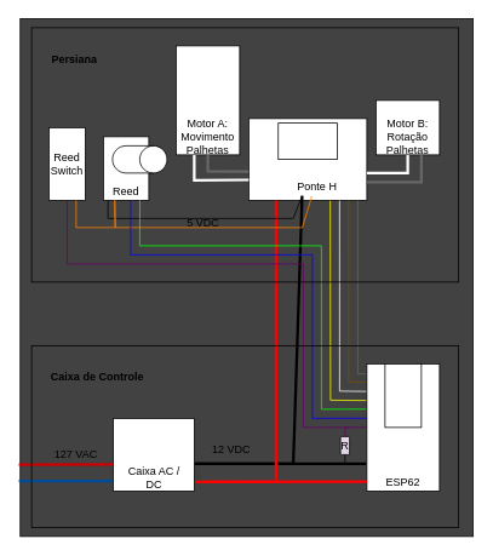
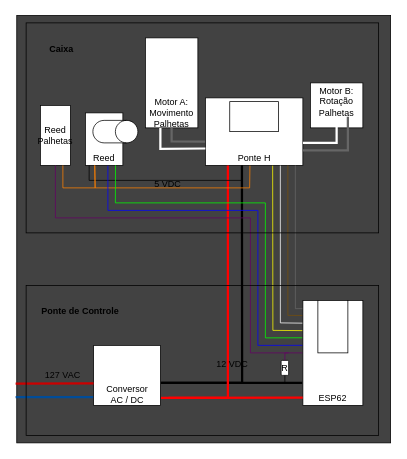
  <mxCell id="0" />
  <mxCell id="1" parent="0" />
  <mxCell id="2" value="" style="rounded=0;whiteSpace=wrap;html=1;fillColor=#424242;" vertex="1" parent="1"><mxGeometry x="21.5" y="20" width="498.5" height="570" as="geometry" /></mxCell>
  <mxCell id="3" value="" style="endArrow=none;html=1;rounded=0;strokeColor=#000000;strokeWidth=3;exitX=1.005;exitY=0.625;exitDx=0;exitDy=0;exitPerimeter=0;entryX=-0.009;entryY=0.786;entryDx=0;entryDy=0;entryPerimeter=0;" edge="1" parent="1" source="40" target="37"><mxGeometry width="50" height="50" relative="1" as="geometry"><mxPoint x="314" y="570" as="sourcePoint" /><mxPoint x="364" y="520" as="targetPoint" /></mxGeometry></mxCell>
  <mxCell id="4" value="" style="group" vertex="1" connectable="0" parent="1"><mxGeometry x="113" y="150" width="70" height="70" as="geometry" /></mxCell>
  <mxCell id="5" value="" style="rounded=0;whiteSpace=wrap;html=1;" vertex="1" parent="4"><mxGeometry width="50" height="70" as="geometry" /></mxCell>
  <mxCell id="6" value="" style="shape=cylinder3;whiteSpace=wrap;html=1;boundedLbl=1;backgroundOutline=1;size=15;direction=south;" vertex="1" parent="4"><mxGeometry x="10" y="10" width="60" height="30" as="geometry" /></mxCell>
  <mxCell id="7" value="Reed" style="text;html=1;strokeColor=none;fillColor=none;align=center;verticalAlign=middle;whiteSpace=wrap;rounded=0;" vertex="1" parent="4"><mxGeometry y="50" width="50" height="20" as="geometry" /></mxCell>
  <mxCell id="8" value="" style="group" vertex="1" connectable="0" parent="1"><mxGeometry x="193" y="50" width="70" height="120" as="geometry" /></mxCell>
  <mxCell id="9" value="" style="rounded=0;whiteSpace=wrap;html=1;" vertex="1" parent="8"><mxGeometry width="70" height="120" as="geometry" /></mxCell>
  <mxCell id="10" value="Motor A:&lt;br&gt;Movimento&lt;br&gt;Palhetas" style="text;html=1;strokeColor=none;fillColor=none;align=center;verticalAlign=middle;whiteSpace=wrap;rounded=0;" vertex="1" parent="8"><mxGeometry x="5" y="80" width="60" height="40" as="geometry" /></mxCell>
  <mxCell id="11" value="" style="group" vertex="1" connectable="0" parent="1"><mxGeometry x="273" y="130" width="130" height="90" as="geometry" /></mxCell>
  <mxCell id="12" value="" style="rounded=0;whiteSpace=wrap;html=1;" vertex="1" parent="11"><mxGeometry width="130" height="90" as="geometry" /></mxCell>
  <mxCell id="13" value="" style="rounded=0;whiteSpace=wrap;html=1;" vertex="1" parent="11"><mxGeometry x="32.5" y="5" width="65" height="40" as="geometry" /></mxCell>
- <mxCell id="14" value="Ponte H" style="text;html=1;strokeColor=none;fillColor=none;align=center;verticalAlign=middle;whiteSpace=wrap;rounded=0;" vertex="1" parent="11"><mxGeometry x="42.5" y="65" width="65" height="20" as="geometry" /></mxCell>
+ <mxCell id="14" value="Ponte H" style="text;html=1;strokeColor=none;fillColor=none;align=center;verticalAlign=middle;whiteSpace=wrap;rounded=0;" vertex="1" parent="11"><mxGeometry x="32.5" y="70" width="65" height="20" as="geometry" /></mxCell>
  <mxCell id="15" value="" style="group" vertex="1" connectable="0" parent="1"><mxGeometry x="413" y="110" width="70" height="60" as="geometry" /></mxCell>
  <mxCell id="16" value="" style="rounded=0;whiteSpace=wrap;html=1;" vertex="1" parent="15"><mxGeometry width="70" height="60" as="geometry" /></mxCell>
- <mxCell id="17" value="Motor B:&lt;br&gt;Rotação&lt;br&gt;Palhetas" style="text;html=1;strokeColor=none;fillColor=none;align=center;verticalAlign=middle;whiteSpace=wrap;rounded=0;" vertex="1" parent="15"><mxGeometry x="5" y="20" width="60" height="40" as="geometry" /></mxCell>
+ <mxCell id="17" value="Motor B:&lt;br&gt;Rotação&lt;br&gt;Palhetas" style="text;html=1;strokeColor=none;fillColor=none;align=center;verticalAlign=middle;whiteSpace=wrap;rounded=0;" vertex="1" parent="15"><mxGeometry x="5" y="5" width="60" height="40" as="geometry" /></mxCell>
  <mxCell id="18" value="" style="group" vertex="1" connectable="0" parent="1"><mxGeometry x="53" y="140" width="40" height="80" as="geometry" /></mxCell>
  <mxCell id="19" value="" style="rounded=0;whiteSpace=wrap;html=1;direction=south;container=0;" vertex="1" parent="18"><mxGeometry width="40" height="80" as="geometry" /></mxCell>
- <mxCell id="20" value="Reed Switch" style="text;html=1;strokeColor=none;fillColor=none;align=center;verticalAlign=middle;whiteSpace=wrap;rounded=0;direction=south;container=0;" vertex="1" parent="18"><mxGeometry x="10" y="5" width="20" height="70" as="geometry" /></mxCell>
+ <mxCell id="20" value="Reed Palhetas" style="text;html=1;strokeColor=none;fillColor=none;align=center;verticalAlign=middle;whiteSpace=wrap;rounded=0;direction=south;container=0;" vertex="1" parent="18"><mxGeometry x="10" y="5" width="20" height="70" as="geometry" /></mxCell>
  <mxCell id="21" value="" style="endArrow=none;html=1;rounded=0;strokeColor=#000000;strokeWidth=3;entryX=0.25;entryY=1;entryDx=0;entryDy=0;exitX=1.011;exitY=0.625;exitDx=0;exitDy=0;exitPerimeter=0;" edge="1" parent="1" source="40" target="14"><mxGeometry width="50" height="50" relative="1" as="geometry"><mxPoint x="224" y="500" as="sourcePoint" /><mxPoint x="343" y="310" as="targetPoint" /><Array as="points"><mxPoint x="322" y="510" /></Array></mxGeometry></mxCell>
  <mxCell id="22" value="" style="endArrow=none;html=1;rounded=0;strokeColor=#FF0000;strokeWidth=3;" edge="1" parent="1"><mxGeometry width="50" height="50" relative="1" as="geometry"><mxPoint x="224" y="530" as="sourcePoint" /><mxPoint x="303" y="300" as="targetPoint" /><Array as="points"><mxPoint x="303" y="530" /><mxPoint x="303" y="300" /><mxPoint x="303" y="220" /></Array></mxGeometry></mxCell>
  <mxCell id="23" value="" style="endArrow=none;html=1;rounded=0;strokeColor=#000000;strokeWidth=1;entryX=0.25;entryY=1;entryDx=0;entryDy=0;exitX=0.101;exitY=1.013;exitDx=0;exitDy=0;exitPerimeter=0;" edge="1" parent="1" source="7" target="14"><mxGeometry width="50" height="50" relative="1" as="geometry"><mxPoint x="153" y="240" as="sourcePoint" /><mxPoint x="323" y="260" as="targetPoint" /><Array as="points"><mxPoint x="118" y="240" /><mxPoint x="322" y="240" /></Array></mxGeometry></mxCell>
  <mxCell id="24" value="" style="endArrow=none;html=1;rounded=0;strokeColor=#FF8000;strokeWidth=1;entryX=0.25;entryY=1;entryDx=0;entryDy=0;exitX=0.414;exitY=1.02;exitDx=0;exitDy=0;exitPerimeter=0;" edge="1" parent="1" source="14" target="7"><mxGeometry width="50" height="50" relative="1" as="geometry"><mxPoint x="333" y="240" as="sourcePoint" /><mxPoint x="163" y="260" as="targetPoint" /><Array as="points"><mxPoint x="332" y="250" /><mxPoint x="126" y="250" /></Array></mxGeometry></mxCell>
  <mxCell id="25" value="" style="endArrow=none;html=1;rounded=0;strokeColor=#FF8000;strokeWidth=1;entryX=0.25;entryY=1;entryDx=0;entryDy=0;exitX=1;exitY=0.25;exitDx=0;exitDy=0;" edge="1" parent="1" source="19" target="7"><mxGeometry width="50" height="50" relative="1" as="geometry"><mxPoint x="83" y="250" as="sourcePoint" /><mxPoint x="123" y="250" as="targetPoint" /><Array as="points"><mxPoint x="83" y="250" /><mxPoint x="126" y="250" /></Array></mxGeometry></mxCell>
  <mxCell id="26" value="" style="endArrow=none;html=1;rounded=0;strokeColor=#FFFFFF;strokeWidth=3;entryX=0;entryY=0.75;entryDx=0;entryDy=0;exitX=0.25;exitY=1;exitDx=0;exitDy=0;" edge="1" parent="1" source="10" target="12"><mxGeometry width="50" height="50" relative="1" as="geometry"><mxPoint x="203" y="220" as="sourcePoint" /><mxPoint x="253" y="180" as="targetPoint" /><Array as="points"><mxPoint x="213" y="198" /></Array></mxGeometry></mxCell>
  <mxCell id="27" value="" style="endArrow=none;html=1;rounded=0;strokeColor=#666666;strokeWidth=3;entryX=-0.003;entryY=0.647;entryDx=0;entryDy=0;entryPerimeter=0;exitX=0.5;exitY=1;exitDx=0;exitDy=0;" edge="1" parent="1" source="10" target="12"><mxGeometry width="50" height="50" relative="1" as="geometry"><mxPoint x="203" y="230" as="sourcePoint" /><mxPoint x="253" y="180" as="targetPoint" /><Array as="points"><mxPoint x="228" y="188" /></Array></mxGeometry></mxCell>
  <mxCell id="28" value="" style="endArrow=none;html=1;rounded=0;strokeColor=#666666;strokeWidth=3;exitX=1;exitY=0.778;exitDx=0;exitDy=0;exitPerimeter=0;entryX=0.75;entryY=1;entryDx=0;entryDy=0;" edge="1" parent="1" source="12" target="17"><mxGeometry width="50" height="50" relative="1" as="geometry"><mxPoint x="413" y="230" as="sourcePoint" /><mxPoint x="463" y="180" as="targetPoint" /><Array as="points"><mxPoint x="463" y="200" /></Array></mxGeometry></mxCell>
  <mxCell id="29" value="" style="endArrow=none;html=1;rounded=0;strokeColor=#FFFFFF;strokeWidth=3;exitX=1.001;exitY=0.667;exitDx=0;exitDy=0;exitPerimeter=0;entryX=0.5;entryY=1;entryDx=0;entryDy=0;" edge="1" parent="1" source="12" target="17"><mxGeometry width="50" height="50" relative="1" as="geometry"><mxPoint x="413" y="260" as="sourcePoint" /><mxPoint x="463" y="210" as="targetPoint" /><Array as="points"><mxPoint x="448" y="190" /></Array></mxGeometry></mxCell>
  <mxCell id="30" value="" style="endArrow=none;html=1;rounded=0;strokeColor=#660066;strokeWidth=1;exitX=1;exitY=0.5;exitDx=0;exitDy=0;entryX=0;entryY=0.5;entryDx=0;entryDy=0;" edge="1" parent="1" source="19" target="37"><mxGeometry width="50" height="50" relative="1" as="geometry"><mxPoint x="113" y="330" as="sourcePoint" /><mxPoint x="404" y="470" as="targetPoint" /><Array as="points"><mxPoint x="73" y="290" /><mxPoint x="333" y="290" /><mxPoint x="333" y="470" /></Array></mxGeometry></mxCell>
  <mxCell id="31" value="" style="endArrow=none;html=1;rounded=0;strokeColor=#0000FF;strokeWidth=1;entryX=0.6;entryY=1.02;entryDx=0;entryDy=0;entryPerimeter=0;exitX=0.004;exitY=0.428;exitDx=0;exitDy=0;exitPerimeter=0;" edge="1" parent="1" source="37" target="7"><mxGeometry width="50" height="50" relative="1" as="geometry"><mxPoint x="404" y="460" as="sourcePoint" /><mxPoint x="203" y="300" as="targetPoint" /><Array as="points"><mxPoint x="343" y="460" /><mxPoint x="343" y="280" /><mxPoint x="143" y="280" /></Array></mxGeometry></mxCell>
  <mxCell id="32" value="" style="endArrow=none;html=1;rounded=0;strokeColor=#00FF00;strokeWidth=1;entryX=0.804;entryY=0.996;entryDx=0;entryDy=0;entryPerimeter=0;exitX=-0.005;exitY=0.356;exitDx=0;exitDy=0;exitPerimeter=0;" edge="1" parent="1" source="37" target="7"><mxGeometry width="50" height="50" relative="1" as="geometry"><mxPoint x="404" y="450" as="sourcePoint" /><mxPoint x="213" y="310" as="targetPoint" /><Array as="points"><mxPoint x="353" y="450" /><mxPoint x="353" y="270" /><mxPoint x="153" y="270" /></Array></mxGeometry></mxCell>
  <mxCell id="33" value="" style="endArrow=none;html=1;rounded=0;strokeColor=#FFFF00;strokeWidth=1;entryX=0.69;entryY=1.005;entryDx=0;entryDy=0;entryPerimeter=0;exitX=-0.002;exitY=0.288;exitDx=0;exitDy=0;exitPerimeter=0;" edge="1" parent="1" source="37" target="12"><mxGeometry width="50" height="50" relative="1" as="geometry"><mxPoint x="363" y="360" as="sourcePoint" /><mxPoint x="413" y="250" as="targetPoint" /><Array as="points"><mxPoint x="363" y="440" /></Array></mxGeometry></mxCell>
  <mxCell id="34" value="" style="endArrow=none;html=1;rounded=0;strokeColor=#FFFFFF;strokeWidth=1;entryX=0.769;entryY=1.003;entryDx=0;entryDy=0;entryPerimeter=0;exitX=0;exitY=0.217;exitDx=0;exitDy=0;exitPerimeter=0;" edge="1" parent="1" source="37" target="12"><mxGeometry width="50" height="50" relative="1" as="geometry"><mxPoint x="373" y="360" as="sourcePoint" /><mxPoint x="423" y="250" as="targetPoint" /><Array as="points"><mxPoint x="373" y="430" /></Array></mxGeometry></mxCell>
  <mxCell id="35" value="" style="endArrow=none;html=1;rounded=0;strokeColor=#754E0B;strokeWidth=1;entryX=0.769;entryY=1.003;entryDx=0;entryDy=0;entryPerimeter=0;exitX=-0.001;exitY=0.144;exitDx=0;exitDy=0;exitPerimeter=0;" edge="1" parent="1" source="37"><mxGeometry width="50" height="50" relative="1" as="geometry"><mxPoint x="383" y="420" as="sourcePoint" /><mxPoint x="382.97" y="220" as="targetPoint" /><Array as="points"><mxPoint x="383" y="420" /></Array></mxGeometry></mxCell>
  <mxCell id="36" value="" style="endArrow=none;html=1;rounded=0;strokeColor=#666666;strokeWidth=1;entryX=0.769;entryY=1.003;entryDx=0;entryDy=0;entryPerimeter=0;exitX=0.002;exitY=0.078;exitDx=0;exitDy=0;exitPerimeter=0;" edge="1" parent="1" source="37"><mxGeometry width="50" height="50" relative="1" as="geometry"><mxPoint x="393" y="410" as="sourcePoint" /><mxPoint x="392.97" y="220" as="targetPoint" /><Array as="points"><mxPoint x="393" y="411" /></Array></mxGeometry></mxCell>
  <mxCell id="37" value="" style="rounded=0;whiteSpace=wrap;html=1;" vertex="1" parent="1"><mxGeometry x="403" y="400" width="80" height="140" as="geometry" /></mxCell>
  <mxCell id="38" value="" style="rounded=0;whiteSpace=wrap;html=1;" vertex="1" parent="1"><mxGeometry x="423" y="400" width="40" height="70" as="geometry" /></mxCell>
  <mxCell id="39" value="ESP62" style="text;html=1;strokeColor=none;fillColor=none;align=center;verticalAlign=middle;whiteSpace=wrap;rounded=0;" vertex="1" parent="1"><mxGeometry x="413" y="520" width="60" height="20" as="geometry" /></mxCell>
  <mxCell id="40" value="" style="rounded=0;whiteSpace=wrap;html=1;" vertex="1" parent="1"><mxGeometry x="124" y="460" width="89" height="80" as="geometry" /></mxCell>
- <mxCell id="41" value="Caixa AC / DC" style="text;html=1;strokeColor=none;fillColor=none;align=center;verticalAlign=middle;whiteSpace=wrap;rounded=0;" vertex="1" parent="1"><mxGeometry x="138.5" y="510" width="60" height="30" as="geometry" /></mxCell>
- <mxCell id="42" value="R" style="rounded=1;whiteSpace=wrap;html=1;fillColor=#e1d5e7;" vertex="1" parent="1"><mxGeometry x="374" y="480" width="10" height="20" as="geometry" /></mxCell>
+ <mxCell id="41" value="Conversor AC / DC" style="text;html=1;strokeColor=none;fillColor=none;align=center;verticalAlign=middle;whiteSpace=wrap;rounded=0;" vertex="1" parent="1"><mxGeometry x="138.5" y="510" width="60" height="30" as="geometry" /></mxCell>
+ <mxCell id="42" value="R" style="rounded=1;whiteSpace=wrap;html=1;" vertex="1" parent="1"><mxGeometry x="374" y="480" width="10" height="20" as="geometry" /></mxCell>
  <mxCell id="43" value="" style="endArrow=none;html=1;rounded=0;strokeColor=#FF0000;strokeWidth=3;exitX=1.009;exitY=0.874;exitDx=0;exitDy=0;exitPerimeter=0;entryX=-0.002;entryY=0.927;entryDx=0;entryDy=0;entryPerimeter=0;" edge="1" parent="1" source="40" target="37"><mxGeometry width="50" height="50" relative="1" as="geometry"><mxPoint x="284" y="530" as="sourcePoint" /><mxPoint x="334" y="480" as="targetPoint" /></mxGeometry></mxCell>
  <mxCell id="44" value="" style="endArrow=none;html=1;rounded=0;strokeColor=#000000;strokeWidth=1;entryX=0.5;entryY=1;entryDx=0;entryDy=0;" edge="1" parent="1" target="42"><mxGeometry width="50" height="50" relative="1" as="geometry"><mxPoint x="374" y="510" as="sourcePoint" /><mxPoint x="394" y="460" as="targetPoint" /><Array as="points"><mxPoint x="379" y="510" /></Array></mxGeometry></mxCell>
  <mxCell id="45" value="" style="endArrow=none;html=1;rounded=0;strokeColor=#660066;strokeWidth=1;exitX=0.5;exitY=0;exitDx=0;exitDy=0;" edge="1" parent="1" source="42"><mxGeometry width="50" height="50" relative="1" as="geometry"><mxPoint x="354" y="500" as="sourcePoint" /><mxPoint x="384" y="470" as="targetPoint" /><Array as="points"><mxPoint x="379" y="470" /></Array></mxGeometry></mxCell>
  <mxCell id="46" value="" style="endArrow=none;html=1;rounded=0;strokeColor=#CC0000;strokeWidth=3;entryX=-0.001;entryY=0.634;entryDx=0;entryDy=0;entryPerimeter=0;" edge="1" parent="1" target="40"><mxGeometry width="50" height="50" relative="1" as="geometry"><mxPoint x="20" y="511" as="sourcePoint" /><mxPoint x="54" y="490" as="targetPoint" /></mxGeometry></mxCell>
  <mxCell id="47" value="" style="endArrow=none;html=1;rounded=0;strokeColor=#004C99;strokeWidth=3;entryX=-0.007;entryY=0.864;entryDx=0;entryDy=0;entryPerimeter=0;" edge="1" parent="1" target="40"><mxGeometry width="50" height="50" relative="1" as="geometry"><mxPoint x="20" y="529" as="sourcePoint" /><mxPoint x="103" y="530" as="targetPoint" /></mxGeometry></mxCell>
  <mxCell id="48" value="127 VAC" style="text;html=1;strokeColor=none;fillColor=none;align=center;verticalAlign=middle;whiteSpace=wrap;rounded=0;" vertex="1" parent="1"><mxGeometry x="53" y="485" width="60" height="30" as="geometry" /></mxCell>
- <mxCell id="49" value="12 VDC" style="text;html=1;strokeColor=none;fillColor=none;align=center;verticalAlign=middle;whiteSpace=wrap;rounded=0;" vertex="1" parent="1"><mxGeometry x="224" y="480" width="60" height="30" as="geometry" /></mxCell>
+ <mxCell id="49" value="12 VDC" style="text;html=1;strokeColor=none;fillColor=none;align=center;verticalAlign=middle;whiteSpace=wrap;rounded=0;" vertex="1" parent="1"><mxGeometry x="279" y="470" width="60" height="30" as="geometry" /></mxCell>
  <mxCell id="50" value="5 VDC" style="text;html=1;strokeColor=none;fillColor=none;align=center;verticalAlign=middle;whiteSpace=wrap;rounded=0;" vertex="1" parent="1"><mxGeometry x="193" y="240" width="60" height="10" as="geometry" /></mxCell>
  <mxCell id="51" value="" style="rounded=0;whiteSpace=wrap;html=1;fillColor=none;" vertex="1" parent="1"><mxGeometry x="34" y="30" width="470" height="280" as="geometry" /></mxCell>
  <mxCell id="52" value="" style="rounded=0;whiteSpace=wrap;html=1;fillColor=none;" vertex="1" parent="1"><mxGeometry x="34" y="380" width="470" height="200" as="geometry" /></mxCell>
- <mxCell id="53" value="&lt;b&gt;Caixa de Controle&lt;/b&gt;" style="text;html=1;strokeColor=none;fillColor=none;align=center;verticalAlign=middle;whiteSpace=wrap;rounded=0;" vertex="1" parent="1"><mxGeometry x="53" y="400" width="107" height="30" as="geometry" /></mxCell>
- <mxCell id="54" value="&lt;b&gt;Persiana&lt;/b&gt;" style="text;html=1;strokeColor=none;fillColor=none;align=center;verticalAlign=middle;whiteSpace=wrap;rounded=0;" vertex="1" parent="1"><mxGeometry x="53" y="50" width="57" height="30" as="geometry" /></mxCell>
+ <mxCell id="53" value="&lt;b&gt;Ponte de Controle&lt;/b&gt;" style="text;html=1;strokeColor=none;fillColor=none;align=center;verticalAlign=middle;whiteSpace=wrap;rounded=0;" vertex="1" parent="1"><mxGeometry x="53" y="400" width="107" height="30" as="geometry" /></mxCell>
+ <mxCell id="54" value="&lt;b&gt;Caixa&lt;/b&gt;" style="text;html=1;strokeColor=none;fillColor=none;align=center;verticalAlign=middle;whiteSpace=wrap;rounded=0;" vertex="1" parent="1"><mxGeometry x="53" y="50" width="57" height="30" as="geometry" /></mxCell>
